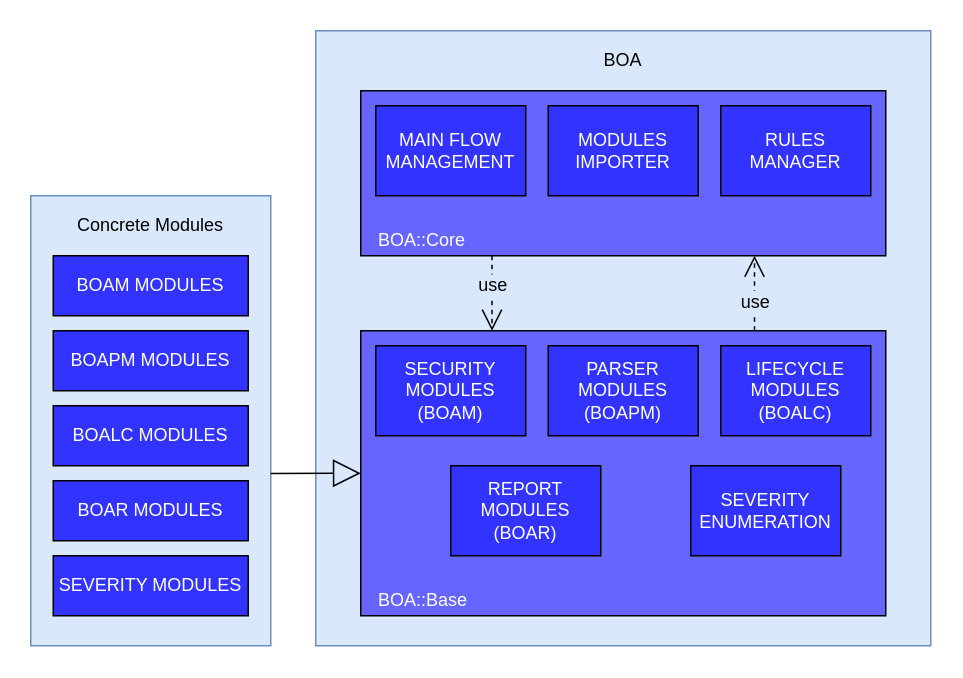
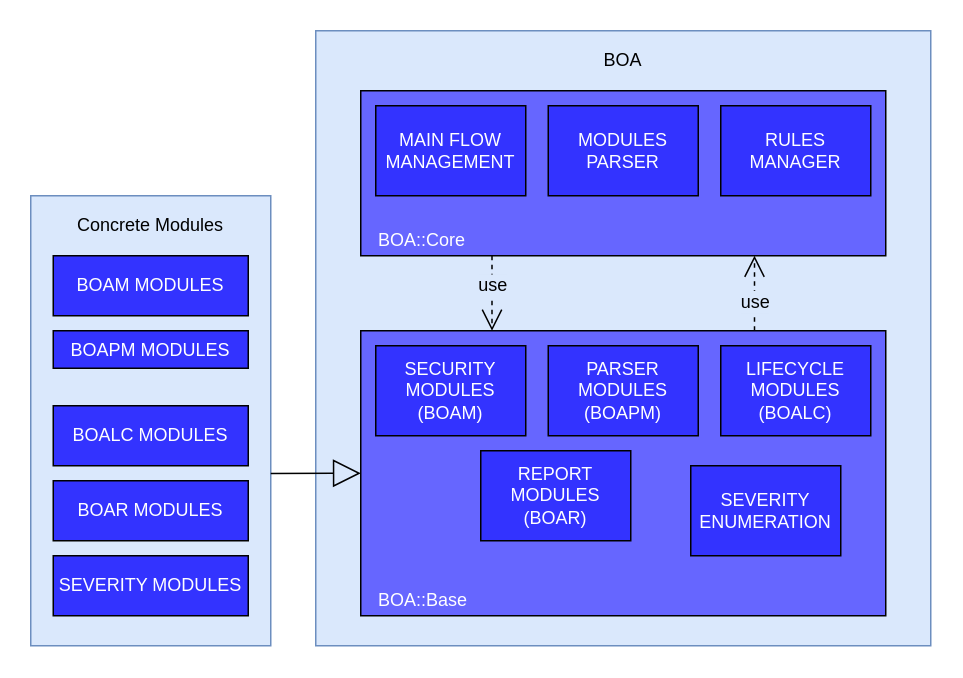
  <mxCell id="0" />
  <mxCell id="1" parent="0" />
  <mxCell id="2" value="" style="rounded=0;whiteSpace=wrap;html=1;fillColor=#dae8fc;strokeColor=#6c8ebf;" vertex="1" parent="1"><mxGeometry x="210" y="20" width="410" height="410" as="geometry" /></mxCell>
  <mxCell id="3" value="BOA" style="text;html=1;strokeColor=none;fillColor=none;align=center;verticalAlign=middle;whiteSpace=wrap;rounded=0;" vertex="1" parent="1"><mxGeometry x="230" y="30" width="370" height="20" as="geometry" /></mxCell>
  <mxCell id="4" value="" style="rounded=0;whiteSpace=wrap;html=1;strokeColor=#000000;fillColor=#6666FF;" vertex="1" parent="1"><mxGeometry x="240" y="60" width="350" height="110" as="geometry" /></mxCell>
  <mxCell id="5" value="&amp;nbsp;&amp;nbsp; BOA::Core" style="text;html=1;strokeColor=none;fillColor=none;align=left;verticalAlign=middle;whiteSpace=wrap;rounded=0;fontColor=#FFFFFF;" vertex="1" parent="1"><mxGeometry x="240" y="150" width="350" height="20" as="geometry" /></mxCell>
  <mxCell id="6" value="&lt;div&gt;&lt;font&gt;MAIN FLOW MANAGEMENT&lt;/font&gt;&lt;br&gt;&lt;/div&gt;" style="rounded=0;whiteSpace=wrap;html=1;strokeColor=#000000;fillColor=#3333FF;align=center;fontColor=#FFFFFF;" vertex="1" parent="1"><mxGeometry x="250" y="70" width="100" height="60" as="geometry" /></mxCell>
- <mxCell id="7" value="&lt;div&gt;&lt;font&gt;MODULES IMPORTER&lt;/font&gt;&lt;br&gt;&lt;/div&gt;" style="rounded=0;whiteSpace=wrap;html=1;strokeColor=#000000;fillColor=#3333FF;align=center;fontColor=#FFFFFF;" vertex="1" parent="1"><mxGeometry x="365" y="70" width="100" height="60" as="geometry" /></mxCell>
+ <mxCell id="7" value="&lt;div&gt;&lt;font&gt;MODULES PARSER&lt;/font&gt;&lt;br&gt;&lt;/div&gt;" style="rounded=0;whiteSpace=wrap;html=1;strokeColor=#000000;fillColor=#3333FF;align=center;fontColor=#FFFFFF;" vertex="1" parent="1"><mxGeometry x="365" y="70" width="100" height="60" as="geometry" /></mxCell>
  <mxCell id="8" value="&lt;div&gt;&lt;font&gt;RULES MANAGER&lt;/font&gt;&lt;br&gt;&lt;/div&gt;" style="rounded=0;whiteSpace=wrap;html=1;strokeColor=#000000;fillColor=#3333FF;align=center;fontColor=#FFFFFF;" vertex="1" parent="1"><mxGeometry x="480" y="70" width="100" height="60" as="geometry" /></mxCell>
  <mxCell id="9" value="" style="rounded=0;whiteSpace=wrap;html=1;strokeColor=#000000;fillColor=#6666FF;" vertex="1" parent="1"><mxGeometry x="240" y="220" width="350" height="190" as="geometry" /></mxCell>
  <mxCell id="10" value="" style="endArrow=open;endSize=12;dashed=1;html=1;fontColor=#000000;strokeColor=#000000;startArrow=none;startFill=0;startSize=12;endFill=0;entryX=0.25;entryY=0;entryDx=0;entryDy=0;labelBackgroundColor=none;exitX=0.25;exitY=1;exitDx=0;exitDy=0;" edge="1" parent="1" source="4" target="9"><mxGeometry width="160" relative="1" as="geometry"><mxPoint x="328" y="170" as="sourcePoint" /><mxPoint x="510" y="250" as="targetPoint" /></mxGeometry></mxCell>
  <mxCell id="11" value="use" style="text;html=1;align=center;verticalAlign=middle;resizable=0;points=[];labelBackgroundColor=#DAE8FC;fontColor=#000000;" vertex="1" connectable="0" parent="10"><mxGeometry x="0.333" relative="1" as="geometry"><mxPoint y="-13.33" as="offset" /></mxGeometry></mxCell>
  <mxCell id="12" value="&amp;nbsp;&amp;nbsp; BOA::Base" style="text;html=1;strokeColor=none;fillColor=none;align=left;verticalAlign=middle;whiteSpace=wrap;rounded=0;fontColor=#FFFFFF;" vertex="1" parent="1"><mxGeometry x="240" y="390" width="350" height="20" as="geometry" /></mxCell>
  <mxCell id="13" value="&lt;font&gt;SECURITY MODULES&lt;/font&gt; (BOAM)" style="rounded=0;whiteSpace=wrap;html=1;strokeColor=#000000;fillColor=#3333FF;align=center;fontColor=#FFFFFF;" vertex="1" parent="1"><mxGeometry x="250" y="230" width="100" height="60" as="geometry" /></mxCell>
  <mxCell id="14" value="&lt;font&gt;PARSER MODULES&lt;/font&gt; (BOAPM)" style="rounded=0;whiteSpace=wrap;html=1;strokeColor=#000000;fillColor=#3333FF;align=center;fontColor=#FFFFFF;" vertex="1" parent="1"><mxGeometry x="365" y="230" width="100" height="60" as="geometry" /></mxCell>
  <mxCell id="15" value="LIFECYCLE MODULES (BOALC)" style="rounded=0;whiteSpace=wrap;html=1;strokeColor=#000000;fillColor=#3333FF;align=center;fontColor=#FFFFFF;" vertex="1" parent="1"><mxGeometry x="480" y="230" width="100" height="60" as="geometry" /></mxCell>
  <mxCell id="16" value="" style="endArrow=open;endSize=12;dashed=1;html=1;fontColor=#FFFFFF;exitX=0.75;exitY=0;exitDx=0;exitDy=0;strokeColor=#000000;startArrow=none;startFill=0;startSize=12;endFill=0;entryX=0.75;entryY=1;entryDx=0;entryDy=0;" edge="1" parent="1" source="9" target="4"><mxGeometry width="160" relative="1" as="geometry"><mxPoint x="425" y="230" as="sourcePoint" /><mxPoint x="425" y="180" as="targetPoint" /></mxGeometry></mxCell>
  <mxCell id="17" value="use" style="text;html=1;align=center;verticalAlign=middle;resizable=0;points=[];labelBackgroundColor=#DAE8FC;fontColor=#000000;" vertex="1" connectable="0" parent="16"><mxGeometry x="0.2" y="1" relative="1" as="geometry"><mxPoint x="1" y="10" as="offset" /></mxGeometry></mxCell>
- <mxCell id="18" value="&lt;font&gt;REPORT MODULES&lt;/font&gt; (BOAR)" style="rounded=0;whiteSpace=wrap;html=1;strokeColor=#000000;fillColor=#3333FF;align=center;fontColor=#FFFFFF;" vertex="1" parent="1"><mxGeometry x="300" y="310" width="100" height="60" as="geometry" /></mxCell>
+ <mxCell id="18" value="&lt;font&gt;REPORT MODULES&lt;/font&gt; (BOAR)" style="rounded=0;whiteSpace=wrap;html=1;strokeColor=#000000;fillColor=#3333FF;align=center;fontColor=#FFFFFF;" vertex="1" parent="1"><mxGeometry x="320" y="300" width="100" height="60" as="geometry" /></mxCell>
  <mxCell id="19" value="SEVERITY ENUMERATION" style="rounded=0;whiteSpace=wrap;html=1;strokeColor=#000000;fillColor=#3333FF;align=center;fontColor=#FFFFFF;" vertex="1" parent="1"><mxGeometry x="460" y="310" width="100" height="60" as="geometry" /></mxCell>
  <mxCell id="20" value="" style="rounded=0;whiteSpace=wrap;html=1;fillColor=#dae8fc;strokeColor=#6c8ebf;" vertex="1" parent="1"><mxGeometry x="20" y="130" width="160" height="300" as="geometry" /></mxCell>
  <mxCell id="21" value="Concrete Modules" style="text;html=1;strokeColor=none;fillColor=none;align=center;verticalAlign=middle;whiteSpace=wrap;rounded=0;" vertex="1" parent="1"><mxGeometry x="20" y="140" width="160" height="20" as="geometry" /></mxCell>
  <mxCell id="22" value="BOAM MODULES" style="rounded=0;whiteSpace=wrap;html=1;strokeColor=#000000;fillColor=#3333FF;align=center;fontColor=#FFFFFF;" vertex="1" parent="1"><mxGeometry x="35" y="170" width="130" height="40" as="geometry" /></mxCell>
- <mxCell id="23" value="BOAPM MODULES" style="rounded=0;whiteSpace=wrap;html=1;strokeColor=#000000;fillColor=#3333FF;align=center;fontColor=#FFFFFF;" vertex="1" parent="1"><mxGeometry x="35" y="220" width="130" height="40" as="geometry" /></mxCell>
+ <mxCell id="23" value="BOAPM MODULES" style="rounded=0;whiteSpace=wrap;html=1;strokeColor=#000000;fillColor=#3333FF;align=center;fontColor=#FFFFFF;" vertex="1" parent="1"><mxGeometry x="35" y="220" width="130" height="25" as="geometry" /></mxCell>
  <mxCell id="24" value="BOALC MODULES" style="rounded=0;whiteSpace=wrap;html=1;strokeColor=#000000;fillColor=#3333FF;align=center;fontColor=#FFFFFF;" vertex="1" parent="1"><mxGeometry x="35" y="270" width="130" height="40" as="geometry" /></mxCell>
  <mxCell id="25" value="BOAR MODULES" style="rounded=0;whiteSpace=wrap;html=1;strokeColor=#000000;fillColor=#3333FF;align=center;fontColor=#FFFFFF;" vertex="1" parent="1"><mxGeometry x="35" y="320" width="130" height="40" as="geometry" /></mxCell>
  <mxCell id="26" value="SEVERITY MODULES" style="rounded=0;whiteSpace=wrap;html=1;strokeColor=#000000;fillColor=#3333FF;align=center;fontColor=#FFFFFF;" vertex="1" parent="1"><mxGeometry x="35" y="370" width="130" height="40" as="geometry" /></mxCell>
  <mxCell id="27" value="" style="endArrow=block;endSize=16;endFill=0;html=1;labelBackgroundColor=none;strokeColor=#000000;fontColor=#000000;entryX=0;entryY=0.5;entryDx=0;entryDy=0;exitX=1;exitY=0.617;exitDx=0;exitDy=0;exitPerimeter=0;" edge="1" parent="1" source="20" target="9"><mxGeometry width="160" relative="1" as="geometry"><mxPoint x="180" y="275" as="sourcePoint" /><mxPoint x="350" y="470" as="targetPoint" /></mxGeometry></mxCell>
